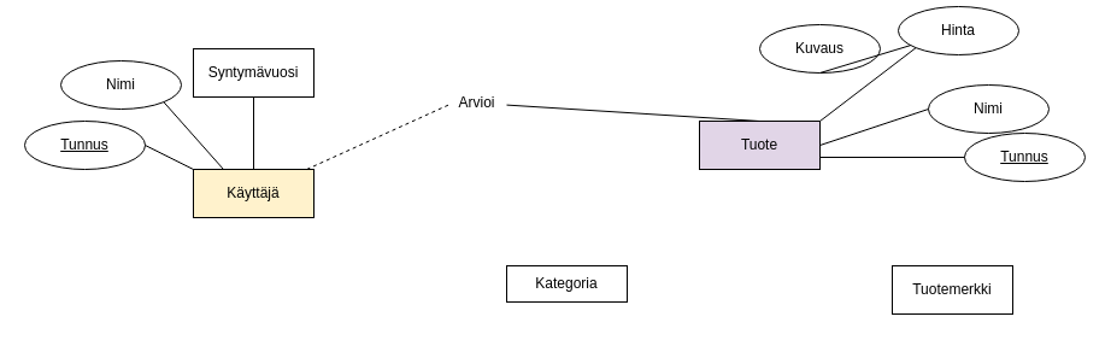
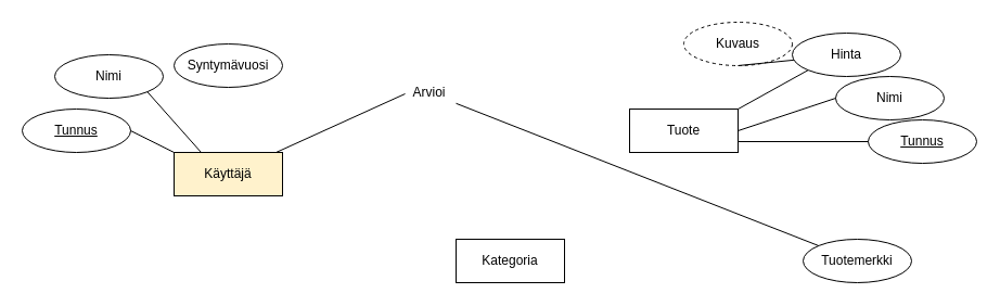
  <mxCell id="0" />
  <mxCell id="1" parent="0" />
- <mxCell id="2" value="Kategoria" style="whiteSpace=wrap;html=1;align=center;" vertex="1" parent="1"><mxGeometry x="420" y="220" width="100" height="30" as="geometry" /></mxCell>
- <mxCell id="3" value="Tuotemerkki" style="whiteSpace=wrap;html=1;align=center;" vertex="1" parent="1"><mxGeometry x="740" y="220" width="100" height="40" as="geometry" /></mxCell>
- <mxCell id="4" value="Tuote" style="whiteSpace=wrap;html=1;align=center;fillColor=#e1d5e7;" vertex="1" parent="1"><mxGeometry x="580" y="100" width="100" height="40" as="geometry" /></mxCell>
+ <mxCell id="2" value="Kategoria" style="whiteSpace=wrap;html=1;align=center;" vertex="1" parent="1"><mxGeometry x="420" y="220" width="100" height="40" as="geometry" /></mxCell>
+ <mxCell id="3" value="Tuotemerkki" style="ellipse;whiteSpace=wrap;html=1;align=center;" vertex="1" parent="1"><mxGeometry x="740" y="220" width="100" height="40" as="geometry" /></mxCell>
+ <mxCell id="4" value="Tuote" style="whiteSpace=wrap;html=1;align=center;" vertex="1" parent="1"><mxGeometry x="580" y="100" width="100" height="40" as="geometry" /></mxCell>
  <mxCell id="5" value="Käyttäjä" style="whiteSpace=wrap;html=1;align=center;fillColor=#fff2cc;" vertex="1" parent="1"><mxGeometry x="160" y="140" width="100" height="40" as="geometry" /></mxCell>
  <mxCell id="6" value="Tunnus" style="ellipse;whiteSpace=wrap;html=1;align=center;fontStyle=4;" vertex="1" parent="1"><mxGeometry x="20" y="100" width="100" height="40" as="geometry" /></mxCell>
  <mxCell id="7" value="Nimi" style="ellipse;whiteSpace=wrap;html=1;align=center;" vertex="1" parent="1"><mxGeometry x="50" y="50" width="100" height="40" as="geometry" /></mxCell>
- <mxCell id="8" value="Syntymävuosi" style="whiteSpace=wrap;html=1;align=center;rounded=0;" vertex="1" parent="1"><mxGeometry x="160" y="40" width="100" height="40" as="geometry" /></mxCell>
+ <mxCell id="8" value="Syntymävuosi" style="ellipse;whiteSpace=wrap;html=1;align=center;" vertex="1" parent="1"><mxGeometry x="160" y="40" width="100" height="40" as="geometry" /></mxCell>
  <mxCell id="9" value="" style="endArrow=none;html=1;rounded=0;exitX=1;exitY=0.5;exitDx=0;exitDy=0;entryX=0;entryY=0;entryDx=0;entryDy=0;" edge="1" parent="1" source="6" target="5"><mxGeometry relative="1" as="geometry"><mxPoint x="350" y="350" as="sourcePoint" /><mxPoint x="510" y="350" as="targetPoint" /></mxGeometry></mxCell>
  <mxCell id="10" value="" style="endArrow=none;html=1;rounded=0;exitX=1;exitY=1;exitDx=0;exitDy=0;entryX=0.25;entryY=0;entryDx=0;entryDy=0;" edge="1" parent="1" source="7" target="5"><mxGeometry relative="1" as="geometry"><mxPoint x="350" y="350" as="sourcePoint" /><mxPoint x="510" y="350" as="targetPoint" /></mxGeometry></mxCell>
- <mxCell id="11" value="" style="endArrow=none;html=1;rounded=0;exitX=0.5;exitY=1;exitDx=0;exitDy=0;entryX=0.5;entryY=0;entryDx=0;entryDy=0;" edge="1" parent="1" source="8" target="5"><mxGeometry relative="1" as="geometry"><mxPoint x="350" y="350" as="sourcePoint" /><mxPoint x="510" y="350" as="targetPoint" /></mxGeometry></mxCell>
  <mxCell id="12" value="Tunnus" style="ellipse;whiteSpace=wrap;html=1;align=center;fontStyle=4;" vertex="1" parent="1"><mxGeometry x="800" y="110" width="100" height="40" as="geometry" /></mxCell>
- <mxCell id="13" value="Hinta" style="ellipse;whiteSpace=wrap;html=1;align=center;" vertex="1" parent="1"><mxGeometry x="745" y="5" width="100" height="40" as="geometry" /></mxCell>
+ <mxCell id="13" value="Hinta" style="ellipse;whiteSpace=wrap;html=1;align=center;" vertex="1" parent="1"><mxGeometry x="730" y="30" width="100" height="40" as="geometry" /></mxCell>
  <mxCell id="14" value="Nimi" style="ellipse;whiteSpace=wrap;html=1;align=center;" vertex="1" parent="1"><mxGeometry x="770" y="70" width="100" height="40" as="geometry" /></mxCell>
- <mxCell id="15" value="Kuvaus" style="ellipse;whiteSpace=wrap;html=1;align=center;" vertex="1" parent="1"><mxGeometry x="630" y="20" width="100" height="40" as="geometry" /></mxCell>
+ <mxCell id="15" value="Kuvaus" style="ellipse;whiteSpace=wrap;html=1;align=center;dashed=1;" vertex="1" parent="1"><mxGeometry x="630" y="20" width="100" height="40" as="geometry" /></mxCell>
  <mxCell id="16" value="" style="endArrow=none;html=1;rounded=0;exitX=0;exitY=1;exitDx=0;exitDy=0;" edge="1" parent="1" source="13"><mxGeometry relative="1" as="geometry"><mxPoint x="750" y="80" as="sourcePoint" /><mxPoint x="680" y="100" as="targetPoint" /></mxGeometry></mxCell>
  <mxCell id="17" value="" style="endArrow=none;html=1;rounded=0;exitX=0.5;exitY=1;exitDx=0;exitDy=0;" edge="1" parent="1" source="15" target="13"><mxGeometry relative="1" as="geometry"><mxPoint x="770" y="30" as="sourcePoint" /><mxPoint x="930" y="30" as="targetPoint" /></mxGeometry></mxCell>
  <mxCell id="18" value="" style="endArrow=none;html=1;rounded=0;entryX=1;entryY=0.5;entryDx=0;entryDy=0;exitX=0;exitY=0.5;exitDx=0;exitDy=0;" edge="1" parent="1" source="14" target="4"><mxGeometry relative="1" as="geometry"><mxPoint x="770" y="130" as="sourcePoint" /><mxPoint x="930" y="30" as="targetPoint" /></mxGeometry></mxCell>
  <mxCell id="19" value="" style="endArrow=none;html=1;rounded=0;exitX=0;exitY=0.5;exitDx=0;exitDy=0;entryX=1;entryY=0.75;entryDx=0;entryDy=0;" edge="1" parent="1" source="12" target="4"><mxGeometry relative="1" as="geometry"><mxPoint x="770" y="30" as="sourcePoint" /><mxPoint x="930" y="30" as="targetPoint" /></mxGeometry></mxCell>
  <mxCell id="20" value="Arvioi" style="text;html=1;align=center;verticalAlign=middle;resizable=0;points=[];autosize=1;strokeColor=none;fillColor=none;" vertex="1" parent="1"><mxGeometry x="370" y="70" width="50" height="30" as="geometry" /></mxCell>
- <mxCell id="21" value="" style="endArrow=none;html=1;rounded=0;entryX=0.06;entryY=0.533;entryDx=0;entryDy=0;entryPerimeter=0;dashed=1;" edge="1" parent="1" source="5" target="20"><mxGeometry relative="1" as="geometry"><mxPoint x="350" y="440" as="sourcePoint" /><mxPoint x="180" y="290" as="targetPoint" /><Array as="points" /></mxGeometry></mxCell>
- <mxCell id="22" value="" style="endArrow=none;html=1;rounded=0;entryX=0.5;entryY=0;entryDx=0;entryDy=0;" edge="1" parent="1" source="20" target="4"><mxGeometry relative="1" as="geometry"><mxPoint x="350" y="440" as="sourcePoint" /><mxPoint x="510" y="440" as="targetPoint" /></mxGeometry></mxCell>
+ <mxCell id="21" value="" style="endArrow=none;html=1;rounded=0;entryX=0.06;entryY=0.533;entryDx=0;entryDy=0;entryPerimeter=0;" edge="1" parent="1" source="5" target="20"><mxGeometry relative="1" as="geometry"><mxPoint x="350" y="440" as="sourcePoint" /><mxPoint x="180" y="290" as="targetPoint" /><Array as="points" /></mxGeometry></mxCell>
+ <mxCell id="22" value="" style="endArrow=none;html=1;rounded=0;" edge="1" parent="1" source="20" target="3"><mxGeometry relative="1" as="geometry"><mxPoint x="350" y="440" as="sourcePoint" /><mxPoint x="510" y="440" as="targetPoint" /></mxGeometry></mxCell>
